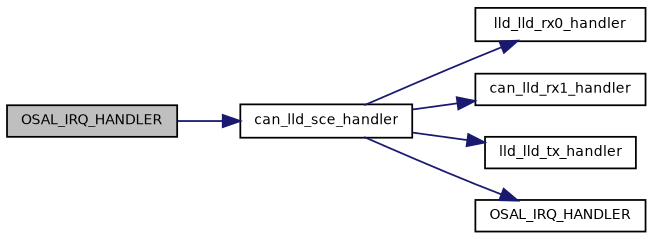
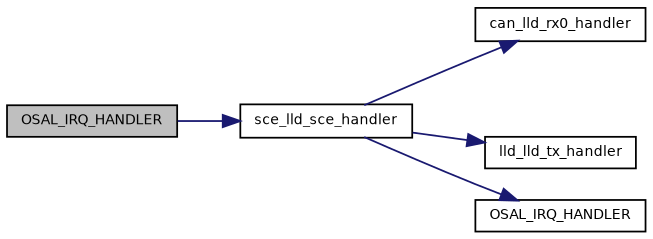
  digraph {
    rankdir=LR
    node [color=black fontname=Helvetica fontsize=8 shape=record]
    edge [color=midnightblue fontname=Helvetica fontsize=8 labelfontname=Helvetica labelfontsize=8 style=solid]
    n1 [fillcolor=grey75 fontcolor=black height=0.2 label=OSAL_IRQ_HANDLER style=filled width=0.4]
-   n2 [height=0.2 label=can_lld_sce_handler width=0.4]
-   n3 [height=0.2 label=lld_lld_rx0_handler width=0.4]
-   n4 [height=0.2 label=can_lld_rx1_handler width=0.4]
+   n2 [height=0.2 label=sce_lld_sce_handler width=0.4]
+   n3 [height=0.2 label=can_lld_rx0_handler width=0.4]
    n5 [height=0.2 label=lld_lld_tx_handler width=0.4]
    n6 [height=0.2 label=OSAL_IRQ_HANDLER width=0.4]
    n1 -> n2
    n2 -> n3
-   n2 -> n4
    n2 -> n5
    n2 -> n6
  }
